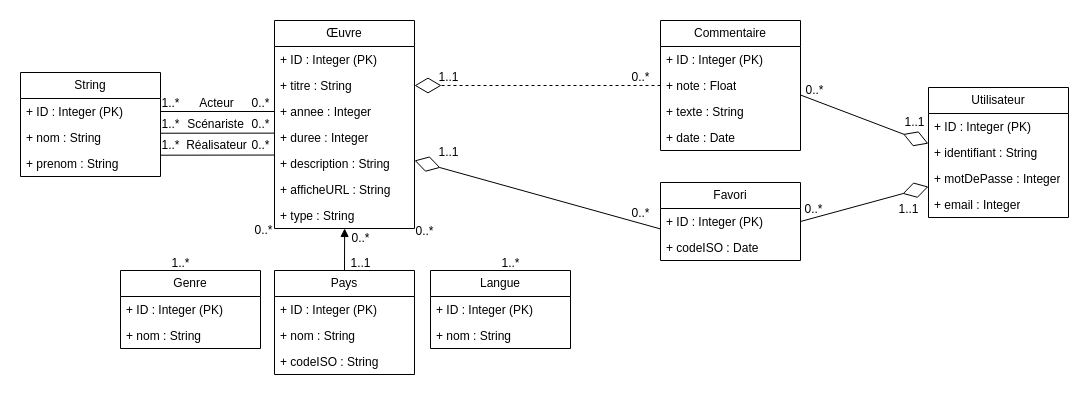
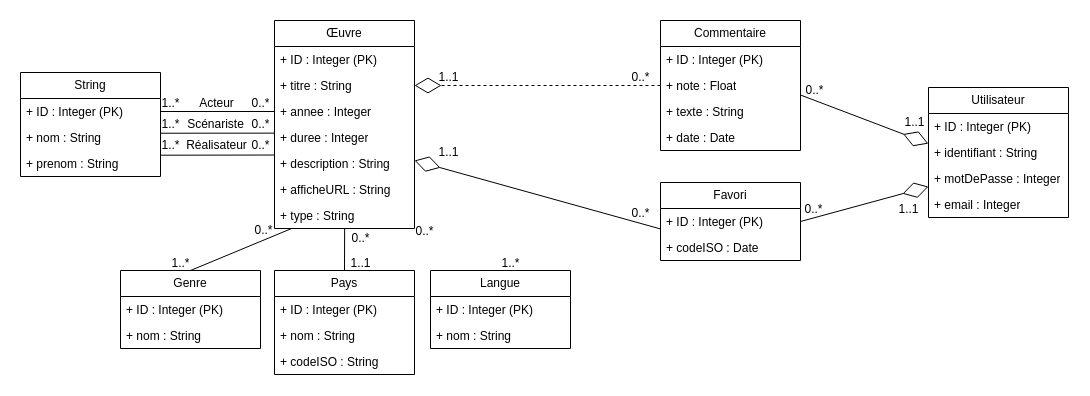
  <mxCell id="0" />
  <mxCell id="1" parent="0" />
  <mxCell id="2" value="Œuvre" style="swimlane;fontStyle=0;childLayout=stackLayout;horizontal=1;startSize=26;fillColor=none;horizontalStack=0;resizeParent=1;resizeParentMax=0;resizeLast=0;collapsible=1;marginBottom=0;whiteSpace=wrap;html=1;" parent="1" vertex="1"><mxGeometry x="274" y="20" width="140" height="208" as="geometry" /></mxCell>
  <mxCell id="3" value="+ ID : Integer (PK)" style="text;strokeColor=none;fillColor=none;align=left;verticalAlign=top;spacingLeft=4;spacingRight=4;overflow=hidden;rotatable=0;points=[[0,0.5],[1,0.5]];portConstraint=eastwest;whiteSpace=wrap;html=1;" parent="2" vertex="1"><mxGeometry y="26" width="140" height="26" as="geometry" /></mxCell>
  <mxCell id="4" value="+ titre : String" style="text;strokeColor=none;fillColor=none;align=left;verticalAlign=top;spacingLeft=4;spacingRight=4;overflow=hidden;rotatable=0;points=[[0,0.5],[1,0.5]];portConstraint=eastwest;whiteSpace=wrap;html=1;" parent="2" vertex="1"><mxGeometry y="52" width="140" height="26" as="geometry" /></mxCell>
  <mxCell id="5" value="+ annee : Integer" style="text;strokeColor=none;fillColor=none;align=left;verticalAlign=top;spacingLeft=4;spacingRight=4;overflow=hidden;rotatable=0;points=[[0,0.5],[1,0.5]];portConstraint=eastwest;whiteSpace=wrap;html=1;" parent="2" vertex="1"><mxGeometry y="78" width="140" height="26" as="geometry" /></mxCell>
  <mxCell id="6" value="+ duree : Integer" style="text;strokeColor=none;fillColor=none;align=left;verticalAlign=top;spacingLeft=4;spacingRight=4;overflow=hidden;rotatable=0;points=[[0,0.5],[1,0.5]];portConstraint=eastwest;whiteSpace=wrap;html=1;" parent="2" vertex="1"><mxGeometry y="104" width="140" height="26" as="geometry" /></mxCell>
  <mxCell id="7" value="+ description : String" style="text;strokeColor=none;fillColor=none;align=left;verticalAlign=top;spacingLeft=4;spacingRight=4;overflow=hidden;rotatable=0;points=[[0,0.5],[1,0.5]];portConstraint=eastwest;whiteSpace=wrap;html=1;" parent="2" vertex="1"><mxGeometry y="130" width="140" height="26" as="geometry" /></mxCell>
  <mxCell id="8" value="+ afficheURL : String" style="text;strokeColor=none;fillColor=none;align=left;verticalAlign=top;spacingLeft=4;spacingRight=4;overflow=hidden;rotatable=0;points=[[0,0.5],[1,0.5]];portConstraint=eastwest;whiteSpace=wrap;html=1;" parent="2" vertex="1"><mxGeometry y="156" width="140" height="26" as="geometry" /></mxCell>
  <mxCell id="9" value="+ type : String" style="text;strokeColor=none;fillColor=none;align=left;verticalAlign=top;spacingLeft=4;spacingRight=4;overflow=hidden;rotatable=0;points=[[0,0.5],[1,0.5]];portConstraint=eastwest;whiteSpace=wrap;html=1;" parent="2" vertex="1"><mxGeometry y="182" width="140" height="26" as="geometry" /></mxCell>
  <mxCell id="10" value="String" style="swimlane;fontStyle=0;childLayout=stackLayout;horizontal=1;startSize=26;fillColor=none;horizontalStack=0;resizeParent=1;resizeParentMax=0;resizeLast=0;collapsible=1;marginBottom=0;whiteSpace=wrap;html=1;" parent="1" vertex="1"><mxGeometry x="20" y="72" width="140" height="104" as="geometry" /></mxCell>
  <mxCell id="11" value="+ ID : Integer (PK)" style="text;strokeColor=none;fillColor=none;align=left;verticalAlign=top;spacingLeft=4;spacingRight=4;overflow=hidden;rotatable=0;points=[[0,0.5],[1,0.5]];portConstraint=eastwest;whiteSpace=wrap;html=1;" parent="10" vertex="1"><mxGeometry y="26" width="140" height="26" as="geometry" /></mxCell>
  <mxCell id="12" value="+ nom : String" style="text;strokeColor=none;fillColor=none;align=left;verticalAlign=top;spacingLeft=4;spacingRight=4;overflow=hidden;rotatable=0;points=[[0,0.5],[1,0.5]];portConstraint=eastwest;whiteSpace=wrap;html=1;" parent="10" vertex="1"><mxGeometry y="52" width="140" height="26" as="geometry" /></mxCell>
  <mxCell id="13" value="+ prenom : String" style="text;strokeColor=none;fillColor=none;align=left;verticalAlign=top;spacingLeft=4;spacingRight=4;overflow=hidden;rotatable=0;points=[[0,0.5],[1,0.5]];portConstraint=eastwest;whiteSpace=wrap;html=1;" parent="10" vertex="1"><mxGeometry y="78" width="140" height="26" as="geometry" /></mxCell>
  <mxCell id="14" value="Genre" style="swimlane;fontStyle=0;childLayout=stackLayout;horizontal=1;startSize=26;fillColor=none;horizontalStack=0;resizeParent=1;resizeParentMax=0;resizeLast=0;collapsible=1;marginBottom=0;whiteSpace=wrap;html=1;" parent="1" vertex="1"><mxGeometry x="120" y="270" width="140" height="78" as="geometry" /></mxCell>
  <mxCell id="15" value="+ ID : Integer (PK)" style="text;strokeColor=none;fillColor=none;align=left;verticalAlign=top;spacingLeft=4;spacingRight=4;overflow=hidden;rotatable=0;points=[[0,0.5],[1,0.5]];portConstraint=eastwest;whiteSpace=wrap;html=1;" parent="14" vertex="1"><mxGeometry y="26" width="140" height="26" as="geometry" /></mxCell>
  <mxCell id="16" value="+ nom : String" style="text;strokeColor=none;fillColor=none;align=left;verticalAlign=top;spacingLeft=4;spacingRight=4;overflow=hidden;rotatable=0;points=[[0,0.5],[1,0.5]];portConstraint=eastwest;whiteSpace=wrap;html=1;" parent="14" vertex="1"><mxGeometry y="52" width="140" height="26" as="geometry" /></mxCell>
  <mxCell id="17" value="Langue" style="swimlane;fontStyle=0;childLayout=stackLayout;horizontal=1;startSize=26;fillColor=none;horizontalStack=0;resizeParent=1;resizeParentMax=0;resizeLast=0;collapsible=1;marginBottom=0;whiteSpace=wrap;html=1;" parent="1" vertex="1"><mxGeometry x="430" y="270" width="140" height="78" as="geometry" /></mxCell>
  <mxCell id="18" value="+ ID : Integer (PK)" style="text;strokeColor=none;fillColor=none;align=left;verticalAlign=top;spacingLeft=4;spacingRight=4;overflow=hidden;rotatable=0;points=[[0,0.5],[1,0.5]];portConstraint=eastwest;whiteSpace=wrap;html=1;" parent="17" vertex="1"><mxGeometry y="26" width="140" height="26" as="geometry" /></mxCell>
  <mxCell id="19" value="+ nom : String" style="text;strokeColor=none;fillColor=none;align=left;verticalAlign=top;spacingLeft=4;spacingRight=4;overflow=hidden;rotatable=0;points=[[0,0.5],[1,0.5]];portConstraint=eastwest;whiteSpace=wrap;html=1;" parent="17" vertex="1"><mxGeometry y="52" width="140" height="26" as="geometry" /></mxCell>
  <mxCell id="20" value="Pays" style="swimlane;fontStyle=0;childLayout=stackLayout;horizontal=1;startSize=26;fillColor=none;horizontalStack=0;resizeParent=1;resizeParentMax=0;resizeLast=0;collapsible=1;marginBottom=0;whiteSpace=wrap;html=1;" parent="1" vertex="1"><mxGeometry x="274" y="270" width="140" height="104" as="geometry" /></mxCell>
  <mxCell id="21" value="+ ID : Integer (PK)" style="text;strokeColor=none;fillColor=none;align=left;verticalAlign=top;spacingLeft=4;spacingRight=4;overflow=hidden;rotatable=0;points=[[0,0.5],[1,0.5]];portConstraint=eastwest;whiteSpace=wrap;html=1;" parent="20" vertex="1"><mxGeometry y="26" width="140" height="26" as="geometry" /></mxCell>
  <mxCell id="22" value="+ nom : String" style="text;strokeColor=none;fillColor=none;align=left;verticalAlign=top;spacingLeft=4;spacingRight=4;overflow=hidden;rotatable=0;points=[[0,0.5],[1,0.5]];portConstraint=eastwest;whiteSpace=wrap;html=1;" parent="20" vertex="1"><mxGeometry y="52" width="140" height="26" as="geometry" /></mxCell>
  <mxCell id="23" value="+ codeISO : String" style="text;strokeColor=none;fillColor=none;align=left;verticalAlign=top;spacingLeft=4;spacingRight=4;overflow=hidden;rotatable=0;points=[[0,0.5],[1,0.5]];portConstraint=eastwest;whiteSpace=wrap;html=1;" parent="20" vertex="1"><mxGeometry y="78" width="140" height="26" as="geometry" /></mxCell>
  <mxCell id="24" value="Utilisateur" style="swimlane;fontStyle=0;childLayout=stackLayout;horizontal=1;startSize=26;fillColor=none;horizontalStack=0;resizeParent=1;resizeParentMax=0;resizeLast=0;collapsible=1;marginBottom=0;whiteSpace=wrap;html=1;" parent="1" vertex="1"><mxGeometry x="928" y="87" width="140" height="130" as="geometry" /></mxCell>
  <mxCell id="25" value="+ ID : Integer (PK)" style="text;strokeColor=none;fillColor=none;align=left;verticalAlign=top;spacingLeft=4;spacingRight=4;overflow=hidden;rotatable=0;points=[[0,0.5],[1,0.5]];portConstraint=eastwest;whiteSpace=wrap;html=1;" parent="24" vertex="1"><mxGeometry y="26" width="140" height="26" as="geometry" /></mxCell>
  <mxCell id="26" value="+ identifiant : String" style="text;strokeColor=none;fillColor=none;align=left;verticalAlign=top;spacingLeft=4;spacingRight=4;overflow=hidden;rotatable=0;points=[[0,0.5],[1,0.5]];portConstraint=eastwest;whiteSpace=wrap;html=1;" parent="24" vertex="1"><mxGeometry y="52" width="140" height="26" as="geometry" /></mxCell>
  <mxCell id="27" value="+ motDePasse : Integer" style="text;strokeColor=none;fillColor=none;align=left;verticalAlign=top;spacingLeft=4;spacingRight=4;overflow=hidden;rotatable=0;points=[[0,0.5],[1,0.5]];portConstraint=eastwest;whiteSpace=wrap;html=1;" parent="24" vertex="1"><mxGeometry y="78" width="140" height="26" as="geometry" /></mxCell>
  <mxCell id="28" value="+ email : Integer" style="text;strokeColor=none;fillColor=none;align=left;verticalAlign=top;spacingLeft=4;spacingRight=4;overflow=hidden;rotatable=0;points=[[0,0.5],[1,0.5]];portConstraint=eastwest;whiteSpace=wrap;html=1;" parent="24" vertex="1"><mxGeometry y="104" width="140" height="26" as="geometry" /></mxCell>
  <mxCell id="29" value="Commentaire" style="swimlane;fontStyle=0;childLayout=stackLayout;horizontal=1;startSize=26;fillColor=none;horizontalStack=0;resizeParent=1;resizeParentMax=0;resizeLast=0;collapsible=1;marginBottom=0;whiteSpace=wrap;html=1;" parent="1" vertex="1"><mxGeometry x="660" y="20" width="140" height="130" as="geometry" /></mxCell>
  <mxCell id="30" value="+ ID : Integer (PK)" style="text;strokeColor=none;fillColor=none;align=left;verticalAlign=top;spacingLeft=4;spacingRight=4;overflow=hidden;rotatable=0;points=[[0,0.5],[1,0.5]];portConstraint=eastwest;whiteSpace=wrap;html=1;" parent="29" vertex="1"><mxGeometry y="26" width="140" height="26" as="geometry" /></mxCell>
  <mxCell id="31" value="+ note : Float" style="text;strokeColor=none;fillColor=none;align=left;verticalAlign=top;spacingLeft=4;spacingRight=4;overflow=hidden;rotatable=0;points=[[0,0.5],[1,0.5]];portConstraint=eastwest;whiteSpace=wrap;html=1;" parent="29" vertex="1"><mxGeometry y="52" width="140" height="26" as="geometry" /></mxCell>
  <mxCell id="32" value="+ texte : String" style="text;strokeColor=none;fillColor=none;align=left;verticalAlign=top;spacingLeft=4;spacingRight=4;overflow=hidden;rotatable=0;points=[[0,0.5],[1,0.5]];portConstraint=eastwest;whiteSpace=wrap;html=1;" parent="29" vertex="1"><mxGeometry y="78" width="140" height="26" as="geometry" /></mxCell>
  <mxCell id="33" value="+ date : Date" style="text;strokeColor=none;fillColor=none;align=left;verticalAlign=top;spacingLeft=4;spacingRight=4;overflow=hidden;rotatable=0;points=[[0,0.5],[1,0.5]];portConstraint=eastwest;whiteSpace=wrap;html=1;" parent="29" vertex="1"><mxGeometry y="104" width="140" height="26" as="geometry" /></mxCell>
  <mxCell id="34" value="Favori" style="swimlane;fontStyle=0;childLayout=stackLayout;horizontal=1;startSize=26;fillColor=none;horizontalStack=0;resizeParent=1;resizeParentMax=0;resizeLast=0;collapsible=1;marginBottom=0;whiteSpace=wrap;html=1;" parent="1" vertex="1"><mxGeometry x="660" y="182" width="140" height="78" as="geometry" /></mxCell>
  <mxCell id="35" value="+ ID : Integer (PK)" style="text;strokeColor=none;fillColor=none;align=left;verticalAlign=top;spacingLeft=4;spacingRight=4;overflow=hidden;rotatable=0;points=[[0,0.5],[1,0.5]];portConstraint=eastwest;whiteSpace=wrap;html=1;" parent="34" vertex="1"><mxGeometry y="26" width="140" height="26" as="geometry" /></mxCell>
  <mxCell id="36" value="+ codeISO : Date" style="text;strokeColor=none;fillColor=none;align=left;verticalAlign=top;spacingLeft=4;spacingRight=4;overflow=hidden;rotatable=0;points=[[0,0.5],[1,0.5]];portConstraint=eastwest;whiteSpace=wrap;html=1;" parent="34" vertex="1"><mxGeometry y="52" width="140" height="26" as="geometry" /></mxCell>
  <mxCell id="37" value="1..*" style="text;html=1;align=center;verticalAlign=middle;resizable=0;points=[];autosize=1;strokeColor=none;fillColor=none;" parent="1" vertex="1"><mxGeometry x="160" y="248" width="40" height="30" as="geometry" /></mxCell>
  <mxCell id="38" value="1..1" style="text;html=1;align=center;verticalAlign=middle;resizable=0;points=[];autosize=1;strokeColor=none;fillColor=none;" parent="1" vertex="1"><mxGeometry x="341" y="250" width="38" height="26" as="geometry" /></mxCell>
  <mxCell id="39" value="1..*" style="text;html=1;align=center;verticalAlign=middle;resizable=0;points=[];autosize=1;strokeColor=none;fillColor=none;" parent="1" vertex="1"><mxGeometry x="490" y="248" width="40" height="30" as="geometry" /></mxCell>
  <mxCell id="40" value="0..*" style="text;html=1;align=center;verticalAlign=middle;resizable=0;points=[];autosize=1;strokeColor=none;fillColor=none;" parent="1" vertex="1"><mxGeometry x="404" y="216" width="40" height="30" as="geometry" /></mxCell>
- <mxCell id="41" value="" style="endArrow=block;html=1;rounded=0;exitX=0.5;exitY=0;exitDx=0;exitDy=0;entryX=0.501;entryY=0.998;entryDx=0;entryDy=0;entryPerimeter=0;" parent="1" source="20" target="9" edge="1"><mxGeometry width="50" height="50" relative="1" as="geometry"><mxPoint x="550" y="280" as="sourcePoint" /><mxPoint x="344" y="230" as="targetPoint" /></mxGeometry></mxCell>
+ <mxCell id="41" value="" style="endArrow=none;html=1;rounded=0;exitX=0.5;exitY=0;exitDx=0;exitDy=0;entryX=0.501;entryY=0.998;entryDx=0;entryDy=0;entryPerimeter=0;" parent="1" source="20" target="9" edge="1"><mxGeometry width="50" height="50" relative="1" as="geometry"><mxPoint x="550" y="280" as="sourcePoint" /><mxPoint x="344" y="230" as="targetPoint" /></mxGeometry></mxCell>
  <mxCell id="42" value="0..*" style="text;html=1;align=center;verticalAlign=middle;resizable=0;points=[];autosize=1;strokeColor=none;fillColor=none;" parent="1" vertex="1"><mxGeometry x="340" y="223" width="40" height="30" as="geometry" /></mxCell>
+ <mxCell id="43" value="" style="endArrow=none;html=1;rounded=0;entryX=0.12;entryY=1.005;entryDx=0;entryDy=0;entryPerimeter=0;exitX=0.5;exitY=0;exitDx=0;exitDy=0;" parent="1" source="14" target="9" edge="1"><mxGeometry width="50" height="50" relative="1" as="geometry"><mxPoint x="437" y="272" as="sourcePoint" /><mxPoint x="330" y="230" as="targetPoint" /></mxGeometry></mxCell>
  <mxCell id="44" value="0..*" style="text;html=1;align=center;verticalAlign=middle;resizable=0;points=[];autosize=1;strokeColor=none;fillColor=none;" parent="1" vertex="1"><mxGeometry x="243" y="215" width="40" height="30" as="geometry" /></mxCell>
  <mxCell id="45" value="" style="endArrow=none;html=1;rounded=0;exitX=1;exitY=0.5;exitDx=0;exitDy=0;entryX=0;entryY=0.5;entryDx=0;entryDy=0;" parent="1" source="11" target="5" edge="1"><mxGeometry width="50" height="50" relative="1" as="geometry"><mxPoint x="230" y="160" as="sourcePoint" /><mxPoint x="280" y="110" as="targetPoint" /></mxGeometry></mxCell>
  <mxCell id="46" value="1..*" style="text;html=1;align=center;verticalAlign=middle;resizable=0;points=[];autosize=1;strokeColor=none;fillColor=none;" parent="1" vertex="1"><mxGeometry x="150" y="88" width="40" height="30" as="geometry" /></mxCell>
  <mxCell id="47" value="0..*" style="text;html=1;align=center;verticalAlign=middle;resizable=0;points=[];autosize=1;strokeColor=none;fillColor=none;" parent="1" vertex="1"><mxGeometry x="240" y="88" width="40" height="30" as="geometry" /></mxCell>
  <mxCell id="48" value="Acteur" style="text;html=1;align=center;verticalAlign=middle;resizable=0;points=[];autosize=1;strokeColor=none;fillColor=none;" parent="1" vertex="1"><mxGeometry x="186" y="88" width="60" height="30" as="geometry" /></mxCell>
  <mxCell id="49" value="1..*" style="text;html=1;align=center;verticalAlign=middle;resizable=0;points=[];autosize=1;strokeColor=none;fillColor=none;" parent="1" vertex="1"><mxGeometry x="150" y="109" width="40" height="30" as="geometry" /></mxCell>
  <mxCell id="50" value="0..*" style="text;html=1;align=center;verticalAlign=middle;resizable=0;points=[];autosize=1;strokeColor=none;fillColor=none;" parent="1" vertex="1"><mxGeometry x="240" y="109" width="40" height="30" as="geometry" /></mxCell>
  <mxCell id="51" value="Scénariste" style="text;html=1;align=center;verticalAlign=middle;resizable=0;points=[];autosize=1;strokeColor=none;fillColor=none;" parent="1" vertex="1"><mxGeometry x="175" y="109" width="80" height="30" as="geometry" /></mxCell>
  <mxCell id="52" value="1..*" style="text;html=1;align=center;verticalAlign=middle;resizable=0;points=[];autosize=1;strokeColor=none;fillColor=none;" parent="1" vertex="1"><mxGeometry x="150" y="130" width="40" height="30" as="geometry" /></mxCell>
  <mxCell id="53" value="0..*" style="text;html=1;align=center;verticalAlign=middle;resizable=0;points=[];autosize=1;strokeColor=none;fillColor=none;" parent="1" vertex="1"><mxGeometry x="240" y="130" width="40" height="30" as="geometry" /></mxCell>
  <mxCell id="54" value="Réalisateur" style="text;html=1;align=center;verticalAlign=middle;resizable=0;points=[];autosize=1;strokeColor=none;fillColor=none;" parent="1" vertex="1"><mxGeometry x="176" y="130" width="80" height="30" as="geometry" /></mxCell>
  <mxCell id="55" value="" style="endArrow=none;html=1;rounded=0;exitX=0.247;exitY=0.091;exitDx=0;exitDy=0;exitPerimeter=0;entryX=0.848;entryY=0.088;entryDx=0;entryDy=0;entryPerimeter=0;" parent="1" source="52" target="53" edge="1"><mxGeometry width="50" height="50" relative="1" as="geometry"><mxPoint x="224" y="180" as="sourcePoint" /><mxPoint x="270" y="133" as="targetPoint" /></mxGeometry></mxCell>
  <mxCell id="56" value="" style="endArrow=none;html=1;rounded=0;exitX=0.239;exitY=0.923;exitDx=0;exitDy=0;exitPerimeter=0;entryX=0.843;entryY=0.918;entryDx=0;entryDy=0;entryPerimeter=0;" parent="1" edge="1"><mxGeometry width="50" height="50" relative="1" as="geometry"><mxPoint x="159.56" y="154.69" as="sourcePoint" /><mxPoint x="273.72" y="154.54" as="targetPoint" /></mxGeometry></mxCell>
  <mxCell id="57" value="" style="endArrow=diamondThin;endFill=0;endSize=24;html=1;rounded=0;entryX=1;entryY=0.5;entryDx=0;entryDy=0;exitX=0;exitY=0.5;exitDx=0;exitDy=0;dashed=1;" parent="1" source="31" target="4" edge="1"><mxGeometry width="160" relative="1" as="geometry"><mxPoint x="490" y="130" as="sourcePoint" /><mxPoint x="650" y="130" as="targetPoint" /></mxGeometry></mxCell>
  <mxCell id="58" value="0..*" style="text;html=1;align=center;verticalAlign=middle;resizable=0;points=[];autosize=1;strokeColor=none;fillColor=none;" parent="1" vertex="1"><mxGeometry x="620" y="62" width="40" height="30" as="geometry" /></mxCell>
  <mxCell id="59" value="1..1" style="text;html=1;align=center;verticalAlign=middle;resizable=0;points=[];autosize=1;strokeColor=none;fillColor=none;" parent="1" vertex="1"><mxGeometry x="428" y="62" width="40" height="30" as="geometry" /></mxCell>
  <mxCell id="60" value="" style="endArrow=diamondThin;endFill=0;endSize=24;html=1;rounded=0;entryX=1;entryY=0.5;entryDx=0;entryDy=0;exitX=0.99;exitY=1.011;exitDx=0;exitDy=0;exitPerimeter=0;" parent="1" source="61" edge="1"><mxGeometry width="160" relative="1" as="geometry"><mxPoint x="660" y="160" as="sourcePoint" /><mxPoint x="414" y="160" as="targetPoint" /></mxGeometry></mxCell>
  <mxCell id="61" value="0..*" style="text;html=1;align=center;verticalAlign=middle;resizable=0;points=[];autosize=1;strokeColor=none;fillColor=none;" parent="1" vertex="1"><mxGeometry x="620" y="198" width="40" height="30" as="geometry" /></mxCell>
  <mxCell id="62" value="1..1" style="text;html=1;align=center;verticalAlign=middle;resizable=0;points=[];autosize=1;strokeColor=none;fillColor=none;" parent="1" vertex="1"><mxGeometry x="428" y="137" width="40" height="30" as="geometry" /></mxCell>
  <mxCell id="63" value="" style="endArrow=diamondThin;endFill=0;endSize=24;html=1;rounded=0;entryX=0;entryY=0.813;entryDx=0;entryDy=0;exitX=1;exitY=0.5;exitDx=0;exitDy=0;entryPerimeter=0;" parent="1" source="35" target="27" edge="1"><mxGeometry width="160" relative="1" as="geometry"><mxPoint x="966" y="228" as="sourcePoint" /><mxPoint x="720" y="160" as="targetPoint" /></mxGeometry></mxCell>
  <mxCell id="64" value="" style="endArrow=diamondThin;endFill=0;endSize=24;html=1;rounded=0;entryX=-0.001;entryY=0.158;entryDx=0;entryDy=0;exitX=1;exitY=0.5;exitDx=0;exitDy=0;entryPerimeter=0;" parent="1" target="26" edge="1"><mxGeometry width="160" relative="1" as="geometry"><mxPoint x="800" y="94.5" as="sourcePoint" /><mxPoint x="928" y="59.5" as="targetPoint" /></mxGeometry></mxCell>
  <mxCell id="65" value="0..*" style="text;html=1;align=center;verticalAlign=middle;resizable=0;points=[];autosize=1;strokeColor=none;fillColor=none;" parent="1" vertex="1"><mxGeometry x="794" y="75" width="40" height="30" as="geometry" /></mxCell>
  <mxCell id="66" value="0..*" style="text;html=1;align=center;verticalAlign=middle;resizable=0;points=[];autosize=1;strokeColor=none;fillColor=none;" parent="1" vertex="1"><mxGeometry x="793" y="194" width="40" height="30" as="geometry" /></mxCell>
  <mxCell id="67" value="1..1" style="text;html=1;align=center;verticalAlign=middle;resizable=0;points=[];autosize=1;strokeColor=none;fillColor=none;" parent="1" vertex="1"><mxGeometry x="894" y="107" width="40" height="30" as="geometry" /></mxCell>
  <mxCell id="68" value="1..1" style="text;html=1;align=center;verticalAlign=middle;resizable=0;points=[];autosize=1;strokeColor=none;fillColor=none;" parent="1" vertex="1"><mxGeometry x="888" y="194" width="40" height="30" as="geometry" /></mxCell>
